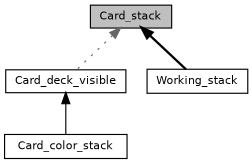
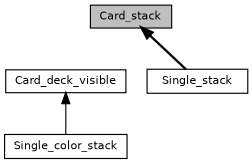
  digraph {
    node [color=black fillcolor=white fontname=Helvetica fontsize=10 shape=record style=filled]
    edge [color=black dir=back fontname=Helvetica fontsize=10 labelfontname=Helvetica labelfontsize=10]
    n1 [fillcolor=grey75 fontcolor=black height=0.2 label=Card_stack width=0.4]
    n2 [height=0.2 label=Card_deck_visible width=0.4]
-   n3 [height=0.2 label=Working_stack width=0.4]
-   n4 [height=0.2 label=Card_color_stack width=0.4]
-   n1 -> n2 [color=gray40 style=dotted]
+   n3 [height=0.2 label=Single_stack width=0.4]
+   n4 [height=0.2 label=Single_color_stack width=0.4]
    n1 -> n3 [style=bold]
    n2 -> n4 [style=solid]
  }
